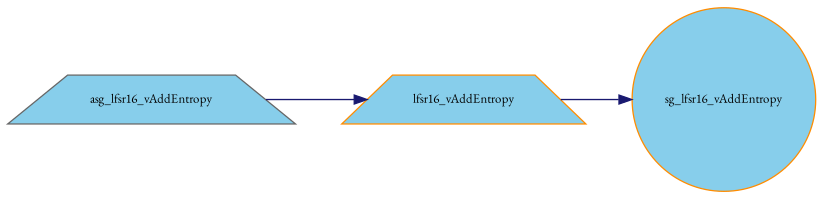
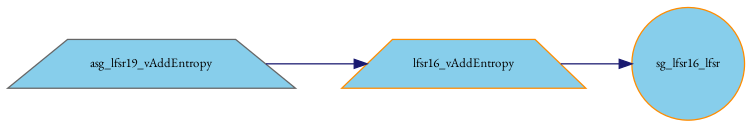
  digraph {
    fontname="EB Garamond"
    rankdir=RL
    node [color=darkorange fillcolor=skyblue fontname="EB Garamond" fontsize=10 shape=trapezium style=filled]
    edge [color=midnightblue dir=back fontname="EB Garamond" fontsize=10 labelfontname=Helvetica labelfontsize=10 style=solid]
    n1 [fontcolor=black height=0.2 label=lfsr16_vAddEntropy width=0.4]
-   n2 [color=gray40 height=0.2 label=asg_lfsr16_vAddEntropy width=0.4]
-   n3 [height=0.2 label=sg_lfsr16_vAddEntropy shape=circle width=0.4]
+   n2 [color=gray40 height=0.2 label=asg_lfsr19_vAddEntropy width=0.4]
+   n3 [height=0.2 label=sg_lfsr16_lfsr shape=circle width=0.4]
    n1 -> n2
    n3 -> n1
  }
